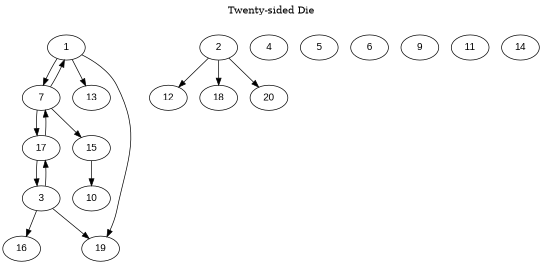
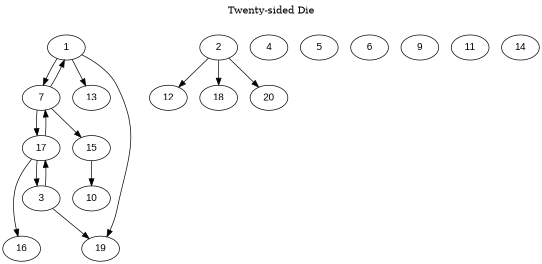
  digraph {
    label="Twenty-sided Die"
    labelloc=t
    node [fontname=Arial]
    1
    7
    13
    19
    17
    15
    2
    12
    18
    20
    3
    16
    4
    5
    6
    10
    9
    11
    14
    1 -> 7
    1 -> 13
    1 -> 19
    7 -> 1
    7 -> 17
    7 -> 15
    17 -> 7
    17 -> 3
    15 -> 10
    2 -> 12
    2 -> 18
    2 -> 20
    3 -> 19
    3 -> 17
-   3 -> 16
+   17 -> 16
  }
